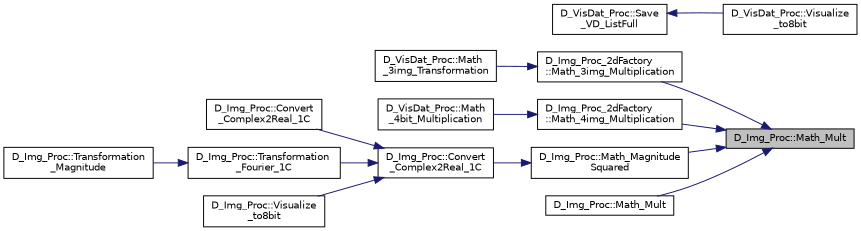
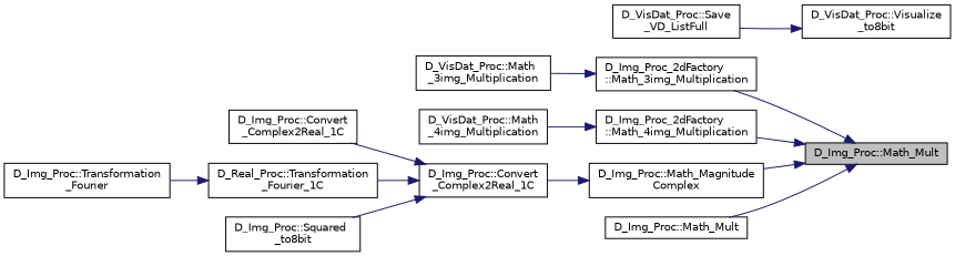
  digraph {
    rankdir=RL
    node [color=black fillcolor=white fontname=Helvetica fontsize=10 shape=record style=filled]
    edge [color=midnightblue dir=back fontname=Helvetica fontsize=10 labelfontname=Helvetica labelfontsize=10 style=solid]
    n1 [fillcolor=grey75 fontcolor=black height=0.2 label="D_Img_Proc::Math_Mult" width=0.4]
    n2 [height=0.2 label="D_Img_Proc_2dFactory\l::Math_3img_Multiplication" width=0.4]
    n3 [height=0.2 label="D_Img_Proc_2dFactory\l::Math_4img_Multiplication" width=0.4]
-   n4 [height=0.2 label="D_Img_Proc::Math_Magnitude\lSquared" width=0.4]
+   n4 [height=0.2 label="D_Img_Proc::Math_Magnitude\lComplex" width=0.4]
    n5 [height=0.2 label="D_Img_Proc::Math_Mult" width=0.4]
-   n6 [height=0.2 label="D_VisDat_Proc::Math\l_3img_Transformation" width=0.4]
-   n7 [height=0.2 label="D_VisDat_Proc::Math\l_4bit_Multiplication" width=0.4]
+   n6 [height=0.2 label="D_VisDat_Proc::Math\l_3img_Multiplication" width=0.4]
+   n7 [height=0.2 label="D_VisDat_Proc::Math\l_4img_Multiplication" width=0.4]
    n8 [height=0.2 label="D_Img_Proc::Convert\l_Complex2Real_1C" width=0.4]
    n9 [height=0.2 label="D_Img_Proc::Convert\l_Complex2Real_1C" width=0.4]
-   n10 [height=0.2 label="D_Img_Proc::Transformation\l_Fourier_1C" width=0.4]
-   n11 [height=0.2 label="D_Img_Proc::Visualize\l_to8bit" width=0.4]
-   n12 [height=0.2 label="D_Img_Proc::Transformation\l_Magnitude" width=0.4]
+   n10 [height=0.2 label="D_Real_Proc::Transformation\l_Fourier_1C" width=0.4]
+   n11 [height=0.2 label="D_Img_Proc::Squared\l_to8bit" width=0.4]
+   n12 [height=0.2 label="D_Img_Proc::Transformation\l_Fourier" width=0.4]
    n13 [height=0.2 label="D_VisDat_Proc::Visualize\l_to8bit" width=0.4]
    n14 [height=0.2 label="D_VisDat_Proc::Save\l_VD_ListFull" width=0.4]
    n1 -> n2
    n1 -> n3
    n1 -> n4
    n1 -> n5
    n2 -> n6
    n3 -> n7
    n4 -> n8
    n8 -> n9
    n8 -> n10
    n8 -> n11
    n10 -> n12
-   n14 -> n13
+   n13 -> n14
  }
